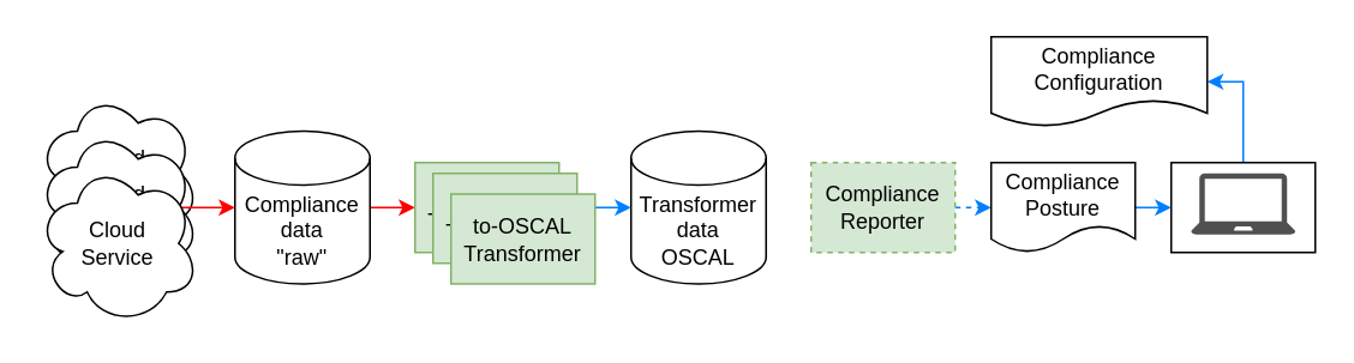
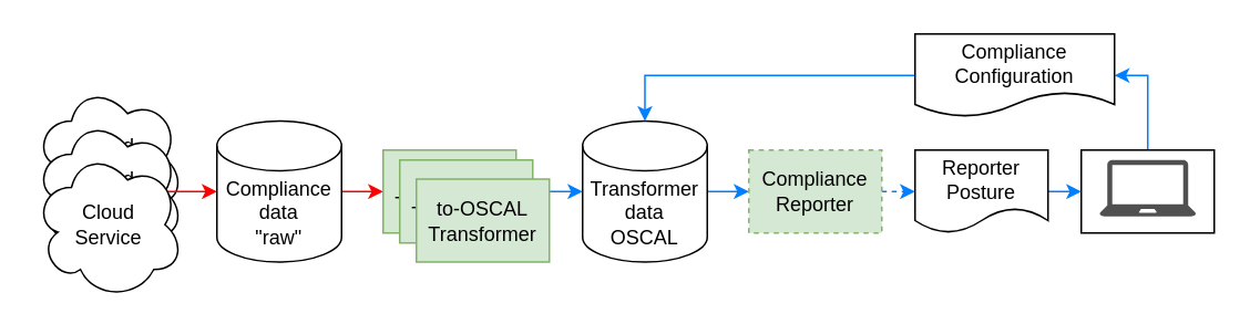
  <mxCell id="0" />
  <mxCell id="1" parent="0" />
  <mxCell id="2" style="edgeStyle=orthogonalEdgeStyle;rounded=0;orthogonalLoop=1;jettySize=auto;html=1;exitX=0.5;exitY=0;exitDx=0;exitDy=0;entryX=1;entryY=0.5;entryDx=0;entryDy=0;strokeColor=#007FFF;" edge="1" parent="1" source="3" target="18"><mxGeometry relative="1" as="geometry" /></mxCell>
  <mxCell id="3" value="" style="rounded=0;whiteSpace=wrap;html=1;" vertex="1" parent="1"><mxGeometry x="650" y="90" width="80" height="50" as="geometry" /></mxCell>
  <mxCell id="4" value="Cloud&lt;br&gt;Service" style="ellipse;shape=cloud;whiteSpace=wrap;html=1;" vertex="1" parent="1"><mxGeometry x="20" y="50" width="90" height="90" as="geometry" /></mxCell>
  <mxCell id="5" style="edgeStyle=orthogonalEdgeStyle;rounded=0;orthogonalLoop=1;jettySize=auto;html=1;exitX=1;exitY=0.5;exitDx=0;exitDy=0;exitPerimeter=0;entryX=0;entryY=0.5;entryDx=0;entryDy=0;strokeColor=#FF0000;" edge="1" parent="1" source="6" target="10"><mxGeometry relative="1" as="geometry" /></mxCell>
  <mxCell id="6" value="Compliance&lt;br&gt;data&lt;br&gt;&quot;raw&quot;" style="shape=cylinder3;whiteSpace=wrap;html=1;boundedLbl=1;backgroundOutline=1;size=15;" vertex="1" parent="1"><mxGeometry x="130" y="72.5" width="75" height="85" as="geometry" /></mxCell>
+ <mxCell id="7" style="edgeStyle=orthogonalEdgeStyle;rounded=0;orthogonalLoop=1;jettySize=auto;html=1;exitX=1;exitY=0.5;exitDx=0;exitDy=0;exitPerimeter=0;entryX=0;entryY=0.5;entryDx=0;entryDy=0;strokeColor=#007FFF;" edge="1" parent="1" source="8" target="12"><mxGeometry relative="1" as="geometry" /></mxCell>
  <mxCell id="8" value="Transformer&lt;br&gt;data&lt;br&gt;OSCAL" style="shape=cylinder3;whiteSpace=wrap;html=1;boundedLbl=1;backgroundOutline=1;size=15;" vertex="1" parent="1"><mxGeometry x="350" y="72.5" width="75" height="85" as="geometry" /></mxCell>
  <mxCell id="9" style="edgeStyle=orthogonalEdgeStyle;rounded=0;orthogonalLoop=1;jettySize=auto;html=1;exitX=1;exitY=0.5;exitDx=0;exitDy=0;entryX=0;entryY=0.5;entryDx=0;entryDy=0;entryPerimeter=0;strokeColor=#007FFF;" edge="1" parent="1" source="10" target="8"><mxGeometry relative="1" as="geometry" /></mxCell>
  <mxCell id="10" value="to-OSCAL&lt;br&gt;Transformer" style="rounded=0;whiteSpace=wrap;html=1;fillColor=#d5e8d4;strokeColor=#82b366;" vertex="1" parent="1"><mxGeometry x="230" y="90" width="80" height="50" as="geometry" /></mxCell>
  <mxCell id="11" style="edgeStyle=orthogonalEdgeStyle;rounded=0;orthogonalLoop=1;jettySize=auto;html=1;exitX=1;exitY=0.5;exitDx=0;exitDy=0;entryX=0;entryY=0.5;entryDx=0;entryDy=0;strokeColor=#007FFF;dashed=1;" edge="1" parent="1" source="12" target="20"><mxGeometry relative="1" as="geometry" /></mxCell>
  <mxCell id="12" value="Compliance&lt;br&gt;Reporter" style="rounded=0;whiteSpace=wrap;html=1;fillColor=#d5e8d4;strokeColor=#82b366;dashed=1;" vertex="1" parent="1"><mxGeometry x="450" y="90" width="80" height="50" as="geometry" /></mxCell>
  <mxCell id="13" style="edgeStyle=orthogonalEdgeStyle;rounded=0;orthogonalLoop=1;jettySize=auto;html=1;exitX=0.875;exitY=0.5;exitDx=0;exitDy=0;exitPerimeter=0;entryX=0;entryY=0.5;entryDx=0;entryDy=0;entryPerimeter=0;strokeColor=#FF0000;" edge="1" parent="1" source="14" target="6"><mxGeometry relative="1" as="geometry" /></mxCell>
  <mxCell id="14" value="Cloud&lt;br&gt;Service" style="ellipse;shape=cloud;whiteSpace=wrap;html=1;" vertex="1" parent="1"><mxGeometry x="20" y="70" width="90" height="90" as="geometry" /></mxCell>
  <mxCell id="15" value="Cloud&lt;br&gt;Service" style="ellipse;shape=cloud;whiteSpace=wrap;html=1;" vertex="1" parent="1"><mxGeometry x="20" y="90" width="90" height="90" as="geometry" /></mxCell>
  <mxCell id="16" value="" style="pointerEvents=1;shadow=0;dashed=0;html=1;strokeColor=none;fillColor=#505050;labelPosition=center;verticalLabelPosition=bottom;verticalAlign=top;outlineConnect=0;align=center;shape=mxgraph.office.devices.laptop;" vertex="1" parent="1"><mxGeometry x="661" y="96" width="58" height="34" as="geometry" /></mxCell>
+ <mxCell id="17" style="edgeStyle=orthogonalEdgeStyle;rounded=0;orthogonalLoop=1;jettySize=auto;html=1;exitX=0;exitY=0.5;exitDx=0;exitDy=0;entryX=0.5;entryY=0;entryDx=0;entryDy=0;entryPerimeter=0;strokeColor=#007FFF;" edge="1" parent="1" source="18" target="8"><mxGeometry relative="1" as="geometry" /></mxCell>
  <mxCell id="18" value="Compliance&lt;br&gt;Configuration" style="shape=document;whiteSpace=wrap;html=1;boundedLbl=1;" vertex="1" parent="1"><mxGeometry x="550" y="20" width="120" height="50" as="geometry" /></mxCell>
  <mxCell id="19" style="edgeStyle=orthogonalEdgeStyle;rounded=0;orthogonalLoop=1;jettySize=auto;html=1;exitX=1;exitY=0.5;exitDx=0;exitDy=0;entryX=0;entryY=0.5;entryDx=0;entryDy=0;strokeColor=#007FFF;" edge="1" parent="1" source="20" target="3"><mxGeometry relative="1" as="geometry" /></mxCell>
- <mxCell id="20" value="Compliance&lt;br&gt;Posture" style="shape=document;whiteSpace=wrap;html=1;boundedLbl=1;" vertex="1" parent="1"><mxGeometry x="550" y="90" width="80" height="50" as="geometry" /></mxCell>
+ <mxCell id="20" value="Reporter&lt;br&gt;Posture" style="shape=document;whiteSpace=wrap;html=1;boundedLbl=1;" vertex="1" parent="1"><mxGeometry x="550" y="90" width="80" height="50" as="geometry" /></mxCell>
  <mxCell id="21" value="to-OSCAL&lt;br&gt;Transformer" style="rounded=0;whiteSpace=wrap;html=1;fillColor=#d5e8d4;strokeColor=#82b366;" vertex="1" parent="1"><mxGeometry x="240" y="96" width="80" height="50" as="geometry" /></mxCell>
  <mxCell id="22" value="to-OSCAL&lt;br&gt;Transformer" style="rounded=0;whiteSpace=wrap;html=1;fillColor=#d5e8d4;strokeColor=#82b366;" vertex="1" parent="1"><mxGeometry x="250" y="107.5" width="80" height="50" as="geometry" /></mxCell>
